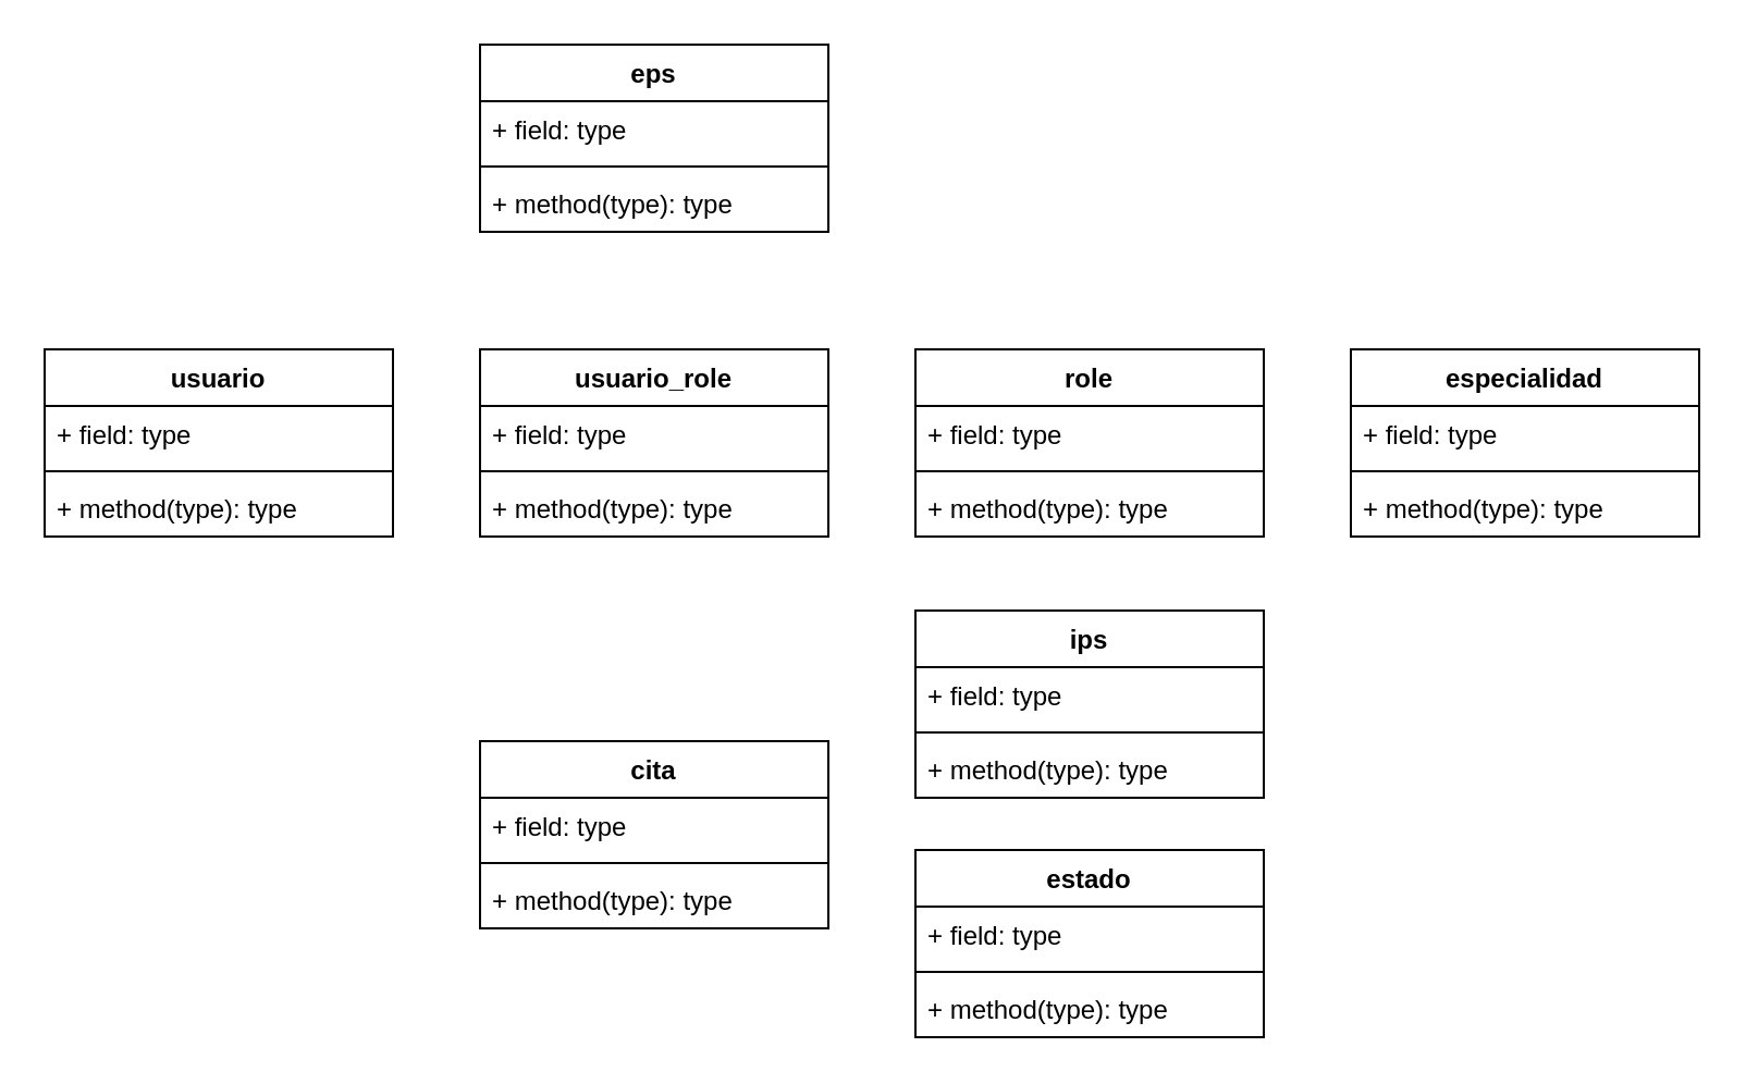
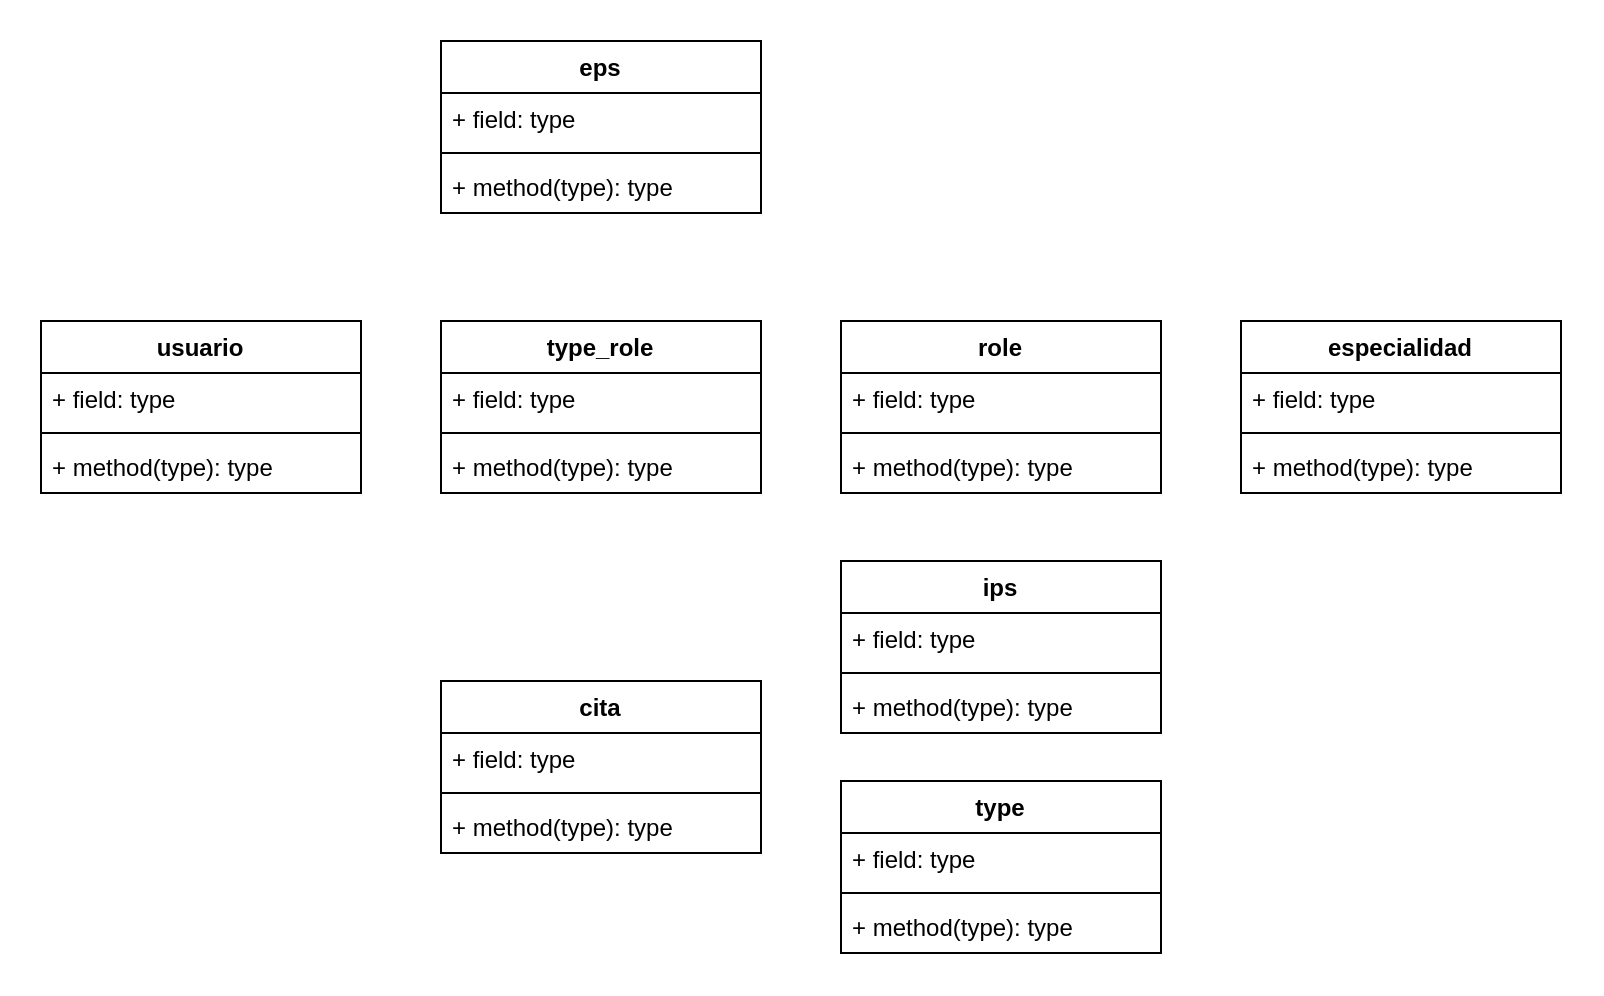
  <mxCell id="0" />
  <mxCell id="1" parent="0" />
  <mxCell id="2" value="usuario" style="swimlane;fontStyle=1;align=center;verticalAlign=top;childLayout=stackLayout;horizontal=1;startSize=26;horizontalStack=0;resizeParent=1;resizeParentMax=0;resizeLast=0;collapsible=1;marginBottom=0;" vertex="1" parent="1"><mxGeometry x="20" y="160" width="160" height="86" as="geometry" /></mxCell>
  <mxCell id="3" value="+ field: type" style="text;strokeColor=none;fillColor=none;align=left;verticalAlign=top;spacingLeft=4;spacingRight=4;overflow=hidden;rotatable=0;points=[[0,0.5],[1,0.5]];portConstraint=eastwest;" vertex="1" parent="2"><mxGeometry y="26" width="160" height="26" as="geometry" /></mxCell>
  <mxCell id="4" value="" style="line;strokeWidth=1;fillColor=none;align=left;verticalAlign=middle;spacingTop=-1;spacingLeft=3;spacingRight=3;rotatable=0;labelPosition=right;points=[];portConstraint=eastwest;" vertex="1" parent="2"><mxGeometry y="52" width="160" height="8" as="geometry" /></mxCell>
  <mxCell id="5" value="+ method(type): type" style="text;strokeColor=none;fillColor=none;align=left;verticalAlign=top;spacingLeft=4;spacingRight=4;overflow=hidden;rotatable=0;points=[[0,0.5],[1,0.5]];portConstraint=eastwest;" vertex="1" parent="2"><mxGeometry y="60" width="160" height="26" as="geometry" /></mxCell>
- <mxCell id="6" value="usuario_role" style="swimlane;fontStyle=1;align=center;verticalAlign=top;childLayout=stackLayout;horizontal=1;startSize=26;horizontalStack=0;resizeParent=1;resizeParentMax=0;resizeLast=0;collapsible=1;marginBottom=0;" vertex="1" parent="1"><mxGeometry x="220" y="160" width="160" height="86" as="geometry" /></mxCell>
+ <mxCell id="6" value="type_role" style="swimlane;fontStyle=1;align=center;verticalAlign=top;childLayout=stackLayout;horizontal=1;startSize=26;horizontalStack=0;resizeParent=1;resizeParentMax=0;resizeLast=0;collapsible=1;marginBottom=0;" vertex="1" parent="1"><mxGeometry x="220" y="160" width="160" height="86" as="geometry" /></mxCell>
  <mxCell id="7" value="+ field: type" style="text;strokeColor=none;fillColor=none;align=left;verticalAlign=top;spacingLeft=4;spacingRight=4;overflow=hidden;rotatable=0;points=[[0,0.5],[1,0.5]];portConstraint=eastwest;" vertex="1" parent="6"><mxGeometry y="26" width="160" height="26" as="geometry" /></mxCell>
  <mxCell id="8" value="" style="line;strokeWidth=1;fillColor=none;align=left;verticalAlign=middle;spacingTop=-1;spacingLeft=3;spacingRight=3;rotatable=0;labelPosition=right;points=[];portConstraint=eastwest;" vertex="1" parent="6"><mxGeometry y="52" width="160" height="8" as="geometry" /></mxCell>
  <mxCell id="9" value="+ method(type): type" style="text;strokeColor=none;fillColor=none;align=left;verticalAlign=top;spacingLeft=4;spacingRight=4;overflow=hidden;rotatable=0;points=[[0,0.5],[1,0.5]];portConstraint=eastwest;" vertex="1" parent="6"><mxGeometry y="60" width="160" height="26" as="geometry" /></mxCell>
  <mxCell id="10" value="role" style="swimlane;fontStyle=1;align=center;verticalAlign=top;childLayout=stackLayout;horizontal=1;startSize=26;horizontalStack=0;resizeParent=1;resizeParentMax=0;resizeLast=0;collapsible=1;marginBottom=0;" vertex="1" parent="1"><mxGeometry x="420" y="160" width="160" height="86" as="geometry" /></mxCell>
  <mxCell id="11" value="+ field: type" style="text;strokeColor=none;fillColor=none;align=left;verticalAlign=top;spacingLeft=4;spacingRight=4;overflow=hidden;rotatable=0;points=[[0,0.5],[1,0.5]];portConstraint=eastwest;" vertex="1" parent="10"><mxGeometry y="26" width="160" height="26" as="geometry" /></mxCell>
  <mxCell id="12" value="" style="line;strokeWidth=1;fillColor=none;align=left;verticalAlign=middle;spacingTop=-1;spacingLeft=3;spacingRight=3;rotatable=0;labelPosition=right;points=[];portConstraint=eastwest;" vertex="1" parent="10"><mxGeometry y="52" width="160" height="8" as="geometry" /></mxCell>
  <mxCell id="13" value="+ method(type): type" style="text;strokeColor=none;fillColor=none;align=left;verticalAlign=top;spacingLeft=4;spacingRight=4;overflow=hidden;rotatable=0;points=[[0,0.5],[1,0.5]];portConstraint=eastwest;" vertex="1" parent="10"><mxGeometry y="60" width="160" height="26" as="geometry" /></mxCell>
  <mxCell id="14" value="eps" style="swimlane;fontStyle=1;align=center;verticalAlign=top;childLayout=stackLayout;horizontal=1;startSize=26;horizontalStack=0;resizeParent=1;resizeParentMax=0;resizeLast=0;collapsible=1;marginBottom=0;" vertex="1" parent="1"><mxGeometry x="220" y="20" width="160" height="86" as="geometry" /></mxCell>
  <mxCell id="15" value="+ field: type" style="text;strokeColor=none;fillColor=none;align=left;verticalAlign=top;spacingLeft=4;spacingRight=4;overflow=hidden;rotatable=0;points=[[0,0.5],[1,0.5]];portConstraint=eastwest;" vertex="1" parent="14"><mxGeometry y="26" width="160" height="26" as="geometry" /></mxCell>
  <mxCell id="16" value="" style="line;strokeWidth=1;fillColor=none;align=left;verticalAlign=middle;spacingTop=-1;spacingLeft=3;spacingRight=3;rotatable=0;labelPosition=right;points=[];portConstraint=eastwest;" vertex="1" parent="14"><mxGeometry y="52" width="160" height="8" as="geometry" /></mxCell>
  <mxCell id="17" value="+ method(type): type" style="text;strokeColor=none;fillColor=none;align=left;verticalAlign=top;spacingLeft=4;spacingRight=4;overflow=hidden;rotatable=0;points=[[0,0.5],[1,0.5]];portConstraint=eastwest;" vertex="1" parent="14"><mxGeometry y="60" width="160" height="26" as="geometry" /></mxCell>
  <mxCell id="18" value="especialidad" style="swimlane;fontStyle=1;align=center;verticalAlign=top;childLayout=stackLayout;horizontal=1;startSize=26;horizontalStack=0;resizeParent=1;resizeParentMax=0;resizeLast=0;collapsible=1;marginBottom=0;" vertex="1" parent="1"><mxGeometry x="620" y="160" width="160" height="86" as="geometry" /></mxCell>
  <mxCell id="19" value="+ field: type" style="text;strokeColor=none;fillColor=none;align=left;verticalAlign=top;spacingLeft=4;spacingRight=4;overflow=hidden;rotatable=0;points=[[0,0.5],[1,0.5]];portConstraint=eastwest;" vertex="1" parent="18"><mxGeometry y="26" width="160" height="26" as="geometry" /></mxCell>
  <mxCell id="20" value="" style="line;strokeWidth=1;fillColor=none;align=left;verticalAlign=middle;spacingTop=-1;spacingLeft=3;spacingRight=3;rotatable=0;labelPosition=right;points=[];portConstraint=eastwest;" vertex="1" parent="18"><mxGeometry y="52" width="160" height="8" as="geometry" /></mxCell>
  <mxCell id="21" value="+ method(type): type" style="text;strokeColor=none;fillColor=none;align=left;verticalAlign=top;spacingLeft=4;spacingRight=4;overflow=hidden;rotatable=0;points=[[0,0.5],[1,0.5]];portConstraint=eastwest;" vertex="1" parent="18"><mxGeometry y="60" width="160" height="26" as="geometry" /></mxCell>
  <mxCell id="22" value="ips" style="swimlane;fontStyle=1;align=center;verticalAlign=top;childLayout=stackLayout;horizontal=1;startSize=26;horizontalStack=0;resizeParent=1;resizeParentMax=0;resizeLast=0;collapsible=1;marginBottom=0;" vertex="1" parent="1"><mxGeometry x="420" y="280" width="160" height="86" as="geometry" /></mxCell>
  <mxCell id="23" value="+ field: type" style="text;strokeColor=none;fillColor=none;align=left;verticalAlign=top;spacingLeft=4;spacingRight=4;overflow=hidden;rotatable=0;points=[[0,0.5],[1,0.5]];portConstraint=eastwest;" vertex="1" parent="22"><mxGeometry y="26" width="160" height="26" as="geometry" /></mxCell>
  <mxCell id="24" value="" style="line;strokeWidth=1;fillColor=none;align=left;verticalAlign=middle;spacingTop=-1;spacingLeft=3;spacingRight=3;rotatable=0;labelPosition=right;points=[];portConstraint=eastwest;" vertex="1" parent="22"><mxGeometry y="52" width="160" height="8" as="geometry" /></mxCell>
  <mxCell id="25" value="+ method(type): type" style="text;strokeColor=none;fillColor=none;align=left;verticalAlign=top;spacingLeft=4;spacingRight=4;overflow=hidden;rotatable=0;points=[[0,0.5],[1,0.5]];portConstraint=eastwest;" vertex="1" parent="22"><mxGeometry y="60" width="160" height="26" as="geometry" /></mxCell>
- <mxCell id="26" value="estado" style="swimlane;fontStyle=1;align=center;verticalAlign=top;childLayout=stackLayout;horizontal=1;startSize=26;horizontalStack=0;resizeParent=1;resizeParentMax=0;resizeLast=0;collapsible=1;marginBottom=0;" vertex="1" parent="1"><mxGeometry x="420" y="390" width="160" height="86" as="geometry" /></mxCell>
+ <mxCell id="26" value="type" style="swimlane;fontStyle=1;align=center;verticalAlign=top;childLayout=stackLayout;horizontal=1;startSize=26;horizontalStack=0;resizeParent=1;resizeParentMax=0;resizeLast=0;collapsible=1;marginBottom=0;" vertex="1" parent="1"><mxGeometry x="420" y="390" width="160" height="86" as="geometry" /></mxCell>
  <mxCell id="27" value="+ field: type" style="text;strokeColor=none;fillColor=none;align=left;verticalAlign=top;spacingLeft=4;spacingRight=4;overflow=hidden;rotatable=0;points=[[0,0.5],[1,0.5]];portConstraint=eastwest;" vertex="1" parent="26"><mxGeometry y="26" width="160" height="26" as="geometry" /></mxCell>
  <mxCell id="28" value="" style="line;strokeWidth=1;fillColor=none;align=left;verticalAlign=middle;spacingTop=-1;spacingLeft=3;spacingRight=3;rotatable=0;labelPosition=right;points=[];portConstraint=eastwest;" vertex="1" parent="26"><mxGeometry y="52" width="160" height="8" as="geometry" /></mxCell>
  <mxCell id="29" value="+ method(type): type" style="text;strokeColor=none;fillColor=none;align=left;verticalAlign=top;spacingLeft=4;spacingRight=4;overflow=hidden;rotatable=0;points=[[0,0.5],[1,0.5]];portConstraint=eastwest;" vertex="1" parent="26"><mxGeometry y="60" width="160" height="26" as="geometry" /></mxCell>
  <mxCell id="30" value="cita" style="swimlane;fontStyle=1;align=center;verticalAlign=top;childLayout=stackLayout;horizontal=1;startSize=26;horizontalStack=0;resizeParent=1;resizeParentMax=0;resizeLast=0;collapsible=1;marginBottom=0;" vertex="1" parent="1"><mxGeometry x="220" y="340" width="160" height="86" as="geometry" /></mxCell>
  <mxCell id="31" value="+ field: type" style="text;strokeColor=none;fillColor=none;align=left;verticalAlign=top;spacingLeft=4;spacingRight=4;overflow=hidden;rotatable=0;points=[[0,0.5],[1,0.5]];portConstraint=eastwest;" vertex="1" parent="30"><mxGeometry y="26" width="160" height="26" as="geometry" /></mxCell>
  <mxCell id="32" value="" style="line;strokeWidth=1;fillColor=none;align=left;verticalAlign=middle;spacingTop=-1;spacingLeft=3;spacingRight=3;rotatable=0;labelPosition=right;points=[];portConstraint=eastwest;" vertex="1" parent="30"><mxGeometry y="52" width="160" height="8" as="geometry" /></mxCell>
  <mxCell id="33" value="+ method(type): type" style="text;strokeColor=none;fillColor=none;align=left;verticalAlign=top;spacingLeft=4;spacingRight=4;overflow=hidden;rotatable=0;points=[[0,0.5],[1,0.5]];portConstraint=eastwest;" vertex="1" parent="30"><mxGeometry y="60" width="160" height="26" as="geometry" /></mxCell>
